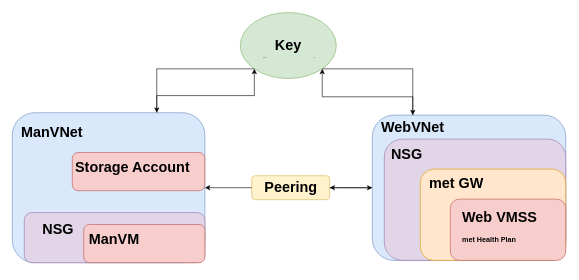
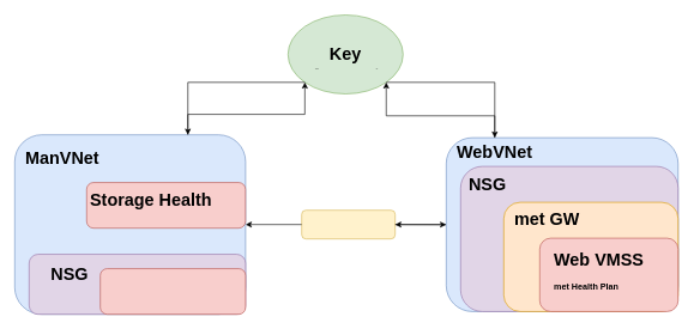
  <mxCell id="0" />
  <mxCell id="1" parent="0" />
  <mxCell id="2" value="" style="group" parent="1" vertex="1" connectable="0"><mxGeometry x="419" y="292" width="130" height="40" as="geometry" /></mxCell>
  <mxCell id="3" value="" style="rounded=1;whiteSpace=wrap;html=1;movable=1;resizable=1;rotatable=1;deletable=1;editable=1;locked=0;connectable=1;fillColor=#fff2cc;strokeColor=#d6b656;" parent="2" vertex="1"><mxGeometry width="130.0" height="40" as="geometry" /></mxCell>
- <mxCell id="4" value="&lt;h1&gt;Peering&lt;/h1&gt;" style="text;html=1;strokeColor=none;fillColor=none;spacing=5;spacingTop=-20;whiteSpace=wrap;overflow=hidden;rounded=0;movable=1;resizable=1;rotatable=1;deletable=1;editable=1;locked=0;connectable=1;align=center;" parent="2" vertex="1"><mxGeometry x="15.6" width="98.8" height="40" as="geometry" /></mxCell>
  <mxCell id="5" value="" style="group" parent="1" vertex="1" connectable="0"><mxGeometry x="400" y="20" width="160" height="110" as="geometry" /></mxCell>
  <mxCell id="6" value="" style="ellipse;whiteSpace=wrap;html=1;fillColor=#d5e8d4;strokeColor=#82b366;" parent="5" vertex="1"><mxGeometry width="160" height="110" as="geometry" /></mxCell>
  <mxCell id="7" value="&lt;h1&gt;Key Account&lt;/h1&gt;" style="text;html=1;strokeColor=none;fillColor=none;spacing=5;spacingTop=-20;whiteSpace=wrap;overflow=hidden;rounded=0;movable=1;resizable=1;rotatable=1;deletable=1;editable=1;locked=0;connectable=1;align=center;" parent="5" vertex="1"><mxGeometry x="15" y="35" width="130" height="40" as="geometry" /></mxCell>
  <mxCell id="8" style="edgeStyle=orthogonalEdgeStyle;rounded=0;orthogonalLoop=1;jettySize=auto;html=1;entryX=1;entryY=0.5;entryDx=0;entryDy=0;" parent="1" source="20" target="3" edge="1"><mxGeometry relative="1" as="geometry" /></mxCell>
  <mxCell id="9" style="edgeStyle=orthogonalEdgeStyle;rounded=0;orthogonalLoop=1;jettySize=auto;html=1;exitX=1;exitY=0.5;exitDx=0;exitDy=0;entryX=0;entryY=0.5;entryDx=0;entryDy=0;" parent="1" source="3" target="20" edge="1"><mxGeometry relative="1" as="geometry" /></mxCell>
  <mxCell id="10" style="edgeStyle=orthogonalEdgeStyle;rounded=0;orthogonalLoop=1;jettySize=auto;html=1;exitX=0;exitY=0.5;exitDx=0;exitDy=0;" parent="1" source="3" target="12" edge="1"><mxGeometry relative="1" as="geometry" /></mxCell>
  <mxCell id="11" value="" style="group" parent="1" vertex="1" connectable="0"><mxGeometry x="40" y="317" width="304.871" height="124.997" as="geometry" /></mxCell>
  <mxCell id="12" value="" style="rounded=1;whiteSpace=wrap;html=1;movable=1;resizable=1;rotatable=1;deletable=1;editable=1;locked=0;connectable=1;fillColor=#dae8fc;strokeColor=#6c8ebf;" parent="11" vertex="1"><mxGeometry x="-20" y="-130" width="321" height="250" as="geometry" /></mxCell>
  <mxCell id="13" value="" style="rounded=1;whiteSpace=wrap;html=1;movable=1;resizable=1;rotatable=1;deletable=1;editable=1;locked=0;connectable=1;fillColor=#e1d5e7;strokeColor=#9673a6;container=0;" parent="11" vertex="1"><mxGeometry y="36.417" width="301" height="83.583" as="geometry" /></mxCell>
  <mxCell id="14" value="&lt;h1&gt;NSG&lt;/h1&gt;" style="text;html=1;strokeColor=none;fillColor=none;spacing=5;spacingTop=-20;whiteSpace=wrap;overflow=hidden;rounded=0;movable=1;resizable=1;rotatable=1;deletable=1;editable=1;locked=0;connectable=1;align=center;container=0;" parent="11" vertex="1"><mxGeometry x="19.356" y="44.997" width="74.702" height="80" as="geometry" /></mxCell>
  <mxCell id="15" value="" style="rounded=1;whiteSpace=wrap;html=1;movable=1;resizable=1;rotatable=1;deletable=1;editable=1;locked=0;connectable=1;fillColor=#f8cecc;strokeColor=#b85450;container=0;" parent="11" vertex="1"><mxGeometry x="99.001" y="56.417" width="202" height="63.58" as="geometry" /></mxCell>
- <mxCell id="16" value="&lt;h1&gt;&lt;span style=&quot;background-color: initial;&quot;&gt;ManVM&lt;/span&gt;&lt;br&gt;&lt;/h1&gt;" style="text;html=1;strokeColor=none;fillColor=none;spacing=5;spacingTop=-20;whiteSpace=wrap;overflow=hidden;rounded=0;movable=1;resizable=1;rotatable=1;deletable=1;editable=1;locked=0;connectable=1;" parent="11" vertex="1"><mxGeometry x="102.87" y="62.334" width="161.454" height="31.429" as="geometry" /></mxCell>
  <mxCell id="17" value="" style="rounded=1;whiteSpace=wrap;html=1;movable=1;resizable=1;rotatable=1;deletable=1;editable=1;locked=0;connectable=1;fillColor=#f8cecc;strokeColor=#b85450;container=0;" parent="11" vertex="1"><mxGeometry x="80" y="-63.58" width="220.87" height="63.58" as="geometry" /></mxCell>
- <mxCell id="18" value="&lt;h1&gt;&lt;span style=&quot;background-color: initial;&quot;&gt;Storage Account&lt;/span&gt;&lt;br&gt;&lt;/h1&gt;" style="text;html=1;strokeColor=none;fillColor=none;spacing=5;spacingTop=-20;whiteSpace=wrap;overflow=hidden;rounded=0;movable=1;resizable=1;rotatable=1;deletable=1;editable=1;locked=0;connectable=1;" parent="11" vertex="1"><mxGeometry x="80" y="-57.67" width="220" height="47.67" as="geometry" /></mxCell>
+ <mxCell id="18" value="&lt;h1&gt;&lt;span style=&quot;background-color: initial;&quot;&gt;Storage Health&lt;/span&gt;&lt;br&gt;&lt;/h1&gt;" style="text;html=1;strokeColor=none;fillColor=none;spacing=5;spacingTop=-20;whiteSpace=wrap;overflow=hidden;rounded=0;movable=1;resizable=1;rotatable=1;deletable=1;editable=1;locked=0;connectable=1;" parent="11" vertex="1"><mxGeometry x="80" y="-57.67" width="220" height="47.67" as="geometry" /></mxCell>
  <mxCell id="19" value="" style="group" parent="1" vertex="1" connectable="0"><mxGeometry x="640" y="191" width="302.44" height="252.25" as="geometry" /></mxCell>
  <mxCell id="20" value="" style="rounded=1;whiteSpace=wrap;html=1;movable=1;resizable=1;rotatable=1;deletable=1;editable=1;locked=0;connectable=1;fillColor=#dae8fc;strokeColor=#6c8ebf;" parent="19" vertex="1"><mxGeometry x="-20.0" width="322.439" height="242.166" as="geometry" /></mxCell>
  <mxCell id="21" value="&lt;h1&gt;&lt;span style=&quot;background-color: initial;&quot;&gt;WebVNet&lt;/span&gt;&lt;br&gt;&lt;/h1&gt;" style="text;html=1;strokeColor=none;fillColor=none;spacing=5;spacingTop=-20;whiteSpace=wrap;overflow=hidden;rounded=0;movable=1;resizable=1;rotatable=1;deletable=1;editable=1;locked=0;connectable=1;" parent="19" vertex="1"><mxGeometry x="-10.0" y="3.226e-14" width="229.849" height="180.131" as="geometry" /></mxCell>
  <mxCell id="22" value="" style="rounded=1;whiteSpace=wrap;html=1;movable=1;resizable=1;rotatable=1;deletable=1;editable=1;locked=0;connectable=1;fillColor=#e1d5e7;strokeColor=#9673a6;container=0;" parent="19" vertex="1"><mxGeometry y="40" width="302.44" height="202.17" as="geometry" /></mxCell>
  <mxCell id="23" value="&lt;h1&gt;NSG&lt;/h1&gt;" style="text;html=1;strokeColor=none;fillColor=none;spacing=5;spacingTop=-20;whiteSpace=wrap;overflow=hidden;rounded=0;movable=1;resizable=1;rotatable=1;deletable=1;editable=1;locked=0;connectable=1;align=center;container=0;" parent="19" vertex="1"><mxGeometry x="-0.004" y="45.406" width="74.702" height="161.444" as="geometry" /></mxCell>
  <mxCell id="24" value="" style="rounded=1;whiteSpace=wrap;html=1;movable=1;resizable=1;rotatable=1;deletable=1;editable=1;locked=0;connectable=1;fillColor=#ffe6cc;strokeColor=#d79b00;container=0;" parent="19" vertex="1"><mxGeometry x="60" y="90" width="242.44" height="152.17" as="geometry" /></mxCell>
  <mxCell id="25" value="&lt;h1&gt;&lt;span style=&quot;background-color: initial;&quot;&gt;met GW&lt;/span&gt;&lt;br&gt;&lt;/h1&gt;" style="text;html=1;strokeColor=none;fillColor=none;spacing=5;spacingTop=-20;whiteSpace=wrap;overflow=hidden;rounded=0;movable=1;resizable=1;rotatable=1;deletable=1;editable=1;locked=0;connectable=1;" parent="19" vertex="1"><mxGeometry x="70.49" y="94.413" width="161.454" height="63.425" as="geometry" /></mxCell>
  <mxCell id="26" value="" style="rounded=1;whiteSpace=wrap;html=1;movable=1;resizable=1;rotatable=1;deletable=1;editable=1;locked=0;connectable=1;fillColor=#f8cecc;strokeColor=#b85450;container=0;" parent="19" vertex="1"><mxGeometry x="110" y="140" width="192.44" height="102.17" as="geometry" /></mxCell>
  <mxCell id="27" value="&lt;h1&gt;&lt;span style=&quot;background-color: initial;&quot;&gt;Web VMSS&lt;/span&gt;&lt;br&gt;&lt;/h1&gt;&lt;div&gt;&lt;b&gt;met Health Plan&lt;/b&gt;&lt;br&gt;&lt;/div&gt;" style="text;html=1;strokeColor=none;fillColor=none;spacing=5;spacingTop=-20;whiteSpace=wrap;overflow=hidden;rounded=0;movable=1;resizable=1;rotatable=1;deletable=1;editable=1;locked=0;connectable=1;" parent="19" vertex="1"><mxGeometry x="125.49" y="150" width="161.45" height="82.43" as="geometry" /></mxCell>
  <mxCell id="28" value="&lt;h1&gt;&lt;span style=&quot;background-color: initial;&quot;&gt;ManVNet&lt;/span&gt;&lt;br&gt;&lt;/h1&gt;" style="text;html=1;strokeColor=none;fillColor=none;spacing=5;spacingTop=-20;whiteSpace=wrap;overflow=hidden;rounded=0;movable=1;resizable=1;rotatable=1;deletable=1;editable=1;locked=0;connectable=1;" parent="1" vertex="1"><mxGeometry x="30" y="200" width="229.85" height="60" as="geometry" /></mxCell>
  <mxCell id="29" style="edgeStyle=orthogonalEdgeStyle;rounded=0;orthogonalLoop=1;jettySize=auto;html=1;exitX=0;exitY=1;exitDx=0;exitDy=0;entryX=0.75;entryY=0;entryDx=0;entryDy=0;" parent="1" source="6" target="12" edge="1"><mxGeometry relative="1" as="geometry" /></mxCell>
  <mxCell id="30" style="edgeStyle=orthogonalEdgeStyle;rounded=0;orthogonalLoop=1;jettySize=auto;html=1;exitX=0.75;exitY=0;exitDx=0;exitDy=0;entryX=0;entryY=1;entryDx=0;entryDy=0;" parent="1" source="12" target="6" edge="1"><mxGeometry relative="1" as="geometry" /></mxCell>
  <mxCell id="31" style="edgeStyle=orthogonalEdgeStyle;rounded=0;orthogonalLoop=1;jettySize=auto;html=1;exitX=1;exitY=1;exitDx=0;exitDy=0;entryX=0.25;entryY=0;entryDx=0;entryDy=0;" parent="1" source="6" target="21" edge="1"><mxGeometry relative="1" as="geometry" /></mxCell>
  <mxCell id="32" style="edgeStyle=orthogonalEdgeStyle;rounded=0;orthogonalLoop=1;jettySize=auto;html=1;exitX=0.25;exitY=0;exitDx=0;exitDy=0;entryX=1;entryY=1;entryDx=0;entryDy=0;" parent="1" source="21" target="6" edge="1"><mxGeometry relative="1" as="geometry" /></mxCell>
